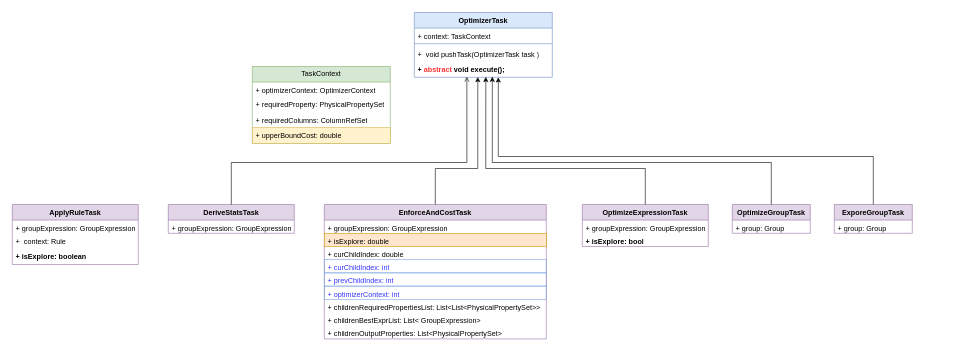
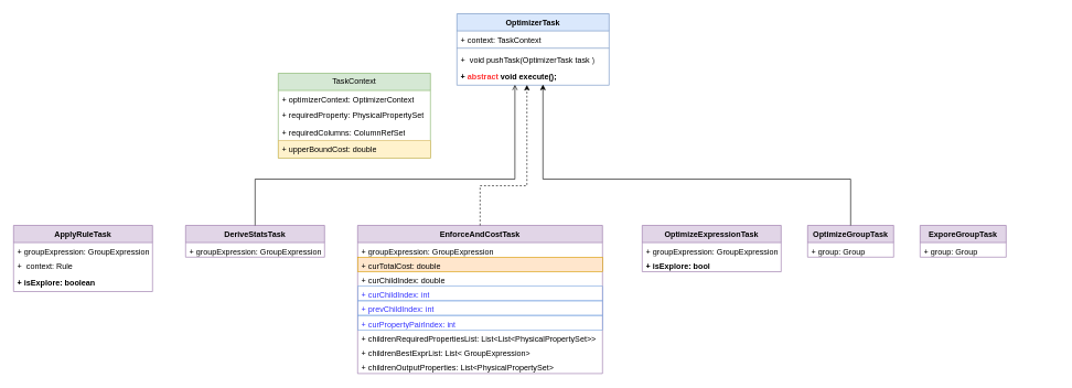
  <mxCell id="0" />
  <mxCell id="1" parent="0" />
  <mxCell id="2" value="TaskContext" style="swimlane;fontStyle=0;childLayout=stackLayout;horizontal=1;startSize=26;fillColor=#d5e8d4;horizontalStack=0;resizeParent=1;resizeParentMax=0;resizeLast=0;collapsible=1;marginBottom=0;whiteSpace=wrap;html=1;strokeColor=#82b366;" vertex="1" parent="1"><mxGeometry x="420" y="110" width="230" height="128" as="geometry" /></mxCell>
  <mxCell id="3" value="+&amp;nbsp;optimizerContext&lt;span style=&quot;background-color: initial;&quot;&gt;:&amp;nbsp;&lt;/span&gt;OptimizerContext" style="text;strokeColor=none;fillColor=none;align=left;verticalAlign=top;spacingLeft=4;spacingRight=4;overflow=hidden;rotatable=0;points=[[0,0.5],[1,0.5]];portConstraint=eastwest;whiteSpace=wrap;html=1;" vertex="1" parent="2"><mxGeometry y="26" width="230" height="24" as="geometry" /></mxCell>
  <mxCell id="4" value="+&amp;nbsp;requiredProperty&lt;span style=&quot;background-color: initial;&quot;&gt;:&amp;nbsp;&lt;/span&gt;PhysicalPropertySet" style="text;strokeColor=none;fillColor=none;align=left;verticalAlign=top;spacingLeft=4;spacingRight=4;overflow=hidden;rotatable=0;points=[[0,0.5],[1,0.5]];portConstraint=eastwest;whiteSpace=wrap;html=1;" vertex="1" parent="2"><mxGeometry y="50" width="230" height="26" as="geometry" /></mxCell>
  <mxCell id="5" value="+&amp;nbsp;requiredColumns&lt;span style=&quot;background-color: initial;&quot;&gt;:&amp;nbsp;&lt;/span&gt;ColumnRefSet" style="text;strokeColor=none;fillColor=none;align=left;verticalAlign=top;spacingLeft=4;spacingRight=4;overflow=hidden;rotatable=0;points=[[0,0.5],[1,0.5]];portConstraint=eastwest;whiteSpace=wrap;html=1;" vertex="1" parent="2"><mxGeometry y="76" width="230" height="26" as="geometry" /></mxCell>
  <mxCell id="6" value="+&amp;nbsp;upperBoundCost&lt;span style=&quot;background-color: initial;&quot;&gt;:&amp;nbsp;&lt;/span&gt;double" style="text;strokeColor=#d6b656;fillColor=#fff2cc;align=left;verticalAlign=top;spacingLeft=4;spacingRight=4;overflow=hidden;rotatable=0;points=[[0,0.5],[1,0.5]];portConstraint=eastwest;whiteSpace=wrap;html=1;" vertex="1" parent="2"><mxGeometry y="102" width="230" height="26" as="geometry" /></mxCell>
  <mxCell id="7" value="OptimizerTask" style="swimlane;fontStyle=1;align=center;verticalAlign=top;childLayout=stackLayout;horizontal=1;startSize=26;horizontalStack=0;resizeParent=1;resizeParentMax=0;resizeLast=0;collapsible=1;marginBottom=0;whiteSpace=wrap;html=1;fillColor=#dae8fc;strokeColor=#6c8ebf;" vertex="1" parent="1"><mxGeometry x="690" y="20" width="230" height="108" as="geometry" /></mxCell>
  <mxCell id="8" value="+&amp;nbsp;context:&amp;nbsp;TaskContext" style="text;strokeColor=none;fillColor=none;align=left;verticalAlign=top;spacingLeft=4;spacingRight=4;overflow=hidden;rotatable=0;points=[[0,0.5],[1,0.5]];portConstraint=eastwest;whiteSpace=wrap;html=1;" vertex="1" parent="7"><mxGeometry y="26" width="230" height="22" as="geometry" /></mxCell>
  <mxCell id="9" value="" style="line;strokeWidth=1;fillColor=none;align=left;verticalAlign=middle;spacingTop=-1;spacingLeft=3;spacingRight=3;rotatable=0;labelPosition=right;points=[];portConstraint=eastwest;strokeColor=inherit;" vertex="1" parent="7"><mxGeometry y="48" width="230" height="8" as="geometry" /></mxCell>
  <mxCell id="10" value="+&amp;nbsp; void pushTask(OptimizerTask task )" style="text;strokeColor=none;fillColor=none;align=left;verticalAlign=top;spacingLeft=4;spacingRight=4;overflow=hidden;rotatable=0;points=[[0,0.5],[1,0.5]];portConstraint=eastwest;whiteSpace=wrap;html=1;" vertex="1" parent="7"><mxGeometry y="56" width="230" height="26" as="geometry" /></mxCell>
  <mxCell id="11" value="&lt;b&gt;+ &lt;font color=&quot;#ff3333&quot;&gt;abstract&lt;/font&gt; void&amp;nbsp;execute();&amp;nbsp;&lt;/b&gt;" style="text;strokeColor=none;fillColor=none;align=left;verticalAlign=top;spacingLeft=4;spacingRight=4;overflow=hidden;rotatable=0;points=[[0,0.5],[1,0.5]];portConstraint=eastwest;whiteSpace=wrap;html=1;" vertex="1" parent="7"><mxGeometry y="82" width="230" height="26" as="geometry" /></mxCell>
  <mxCell id="12" value="ApplyRuleTask" style="swimlane;fontStyle=1;align=center;verticalAlign=top;childLayout=stackLayout;horizontal=1;startSize=26;horizontalStack=0;resizeParent=1;resizeParentMax=0;resizeLast=0;collapsible=1;marginBottom=0;whiteSpace=wrap;html=1;fillColor=#e1d5e7;strokeColor=#9673a6;" vertex="1" parent="1"><mxGeometry x="20" y="340" width="210" height="100" as="geometry" /></mxCell>
  <mxCell id="13" value="+ groupExpression:&amp;nbsp;GroupExpression" style="text;strokeColor=none;fillColor=none;align=left;verticalAlign=top;spacingLeft=4;spacingRight=4;overflow=hidden;rotatable=0;points=[[0,0.5],[1,0.5]];portConstraint=eastwest;whiteSpace=wrap;html=1;" vertex="1" parent="12"><mxGeometry y="26" width="210" height="22" as="geometry" /></mxCell>
  <mxCell id="14" value="+&amp;nbsp; context: Rule" style="text;strokeColor=none;fillColor=none;align=left;verticalAlign=top;spacingLeft=4;spacingRight=4;overflow=hidden;rotatable=0;points=[[0,0.5],[1,0.5]];portConstraint=eastwest;whiteSpace=wrap;html=1;" vertex="1" parent="12"><mxGeometry y="48" width="210" height="26" as="geometry" /></mxCell>
  <mxCell id="15" value="&lt;b&gt;+&amp;nbsp;isExplore: boolean&lt;/b&gt;" style="text;strokeColor=none;fillColor=none;align=left;verticalAlign=top;spacingLeft=4;spacingRight=4;overflow=hidden;rotatable=0;points=[[0,0.5],[1,0.5]];portConstraint=eastwest;whiteSpace=wrap;html=1;" vertex="1" parent="12"><mxGeometry y="74" width="210" height="26" as="geometry" /></mxCell>
  <mxCell id="16" style="edgeStyle=orthogonalEdgeStyle;rounded=0;orthogonalLoop=1;jettySize=auto;html=1;exitX=1;exitY=0.5;exitDx=0;exitDy=0;" edge="1" parent="12" source="14" target="14"><mxGeometry relative="1" as="geometry" /></mxCell>
  <mxCell id="17" value="DeriveStatsTask" style="swimlane;fontStyle=1;align=center;verticalAlign=top;childLayout=stackLayout;horizontal=1;startSize=26;horizontalStack=0;resizeParent=1;resizeParentMax=0;resizeLast=0;collapsible=1;marginBottom=0;whiteSpace=wrap;html=1;fillColor=#e1d5e7;strokeColor=#9673a6;" vertex="1" parent="1"><mxGeometry x="280" y="340" width="210" height="48" as="geometry" /></mxCell>
  <mxCell id="18" value="+ groupExpression:&amp;nbsp;GroupExpression" style="text;strokeColor=none;fillColor=none;align=left;verticalAlign=top;spacingLeft=4;spacingRight=4;overflow=hidden;rotatable=0;points=[[0,0.5],[1,0.5]];portConstraint=eastwest;whiteSpace=wrap;html=1;" vertex="1" parent="17"><mxGeometry y="26" width="210" height="22" as="geometry" /></mxCell>
  <mxCell id="19" style="edgeStyle=orthogonalEdgeStyle;rounded=0;orthogonalLoop=1;jettySize=auto;html=1;exitX=1;exitY=0.5;exitDx=0;exitDy=0;" edge="1" parent="17"><mxGeometry relative="1" as="geometry"><mxPoint x="220.0" y="61.0" as="sourcePoint" /><mxPoint x="220.0" y="61.0" as="targetPoint" /></mxGeometry></mxCell>
  <mxCell id="20" value="EnforceAndCostTask" style="swimlane;fontStyle=1;align=center;verticalAlign=top;childLayout=stackLayout;horizontal=1;startSize=26;horizontalStack=0;resizeParent=1;resizeParentMax=0;resizeLast=0;collapsible=1;marginBottom=0;whiteSpace=wrap;html=1;fillColor=#e1d5e7;strokeColor=#9673a6;" vertex="1" parent="1"><mxGeometry x="540" y="340" width="370" height="224" as="geometry" /></mxCell>
  <mxCell id="21" value="+ groupExpression:&amp;nbsp;GroupExpression" style="text;strokeColor=none;fillColor=none;align=left;verticalAlign=top;spacingLeft=4;spacingRight=4;overflow=hidden;rotatable=0;points=[[0,0.5],[1,0.5]];portConstraint=eastwest;whiteSpace=wrap;html=1;" vertex="1" parent="20"><mxGeometry y="26" width="370" height="22" as="geometry" /></mxCell>
  <mxCell id="22" style="edgeStyle=orthogonalEdgeStyle;rounded=0;orthogonalLoop=1;jettySize=auto;html=1;exitX=1;exitY=0.5;exitDx=0;exitDy=0;" edge="1" parent="20"><mxGeometry relative="1" as="geometry"><mxPoint x="220.0" y="61.0" as="sourcePoint" /><mxPoint x="220.0" y="61.0" as="targetPoint" /></mxGeometry></mxCell>
- <mxCell id="23" value="+&amp;nbsp;isExplore&lt;span style=&quot;background-color: initial;&quot;&gt;:&amp;nbsp;double&lt;/span&gt;" style="text;strokeColor=#d79b00;fillColor=#ffe6cc;align=left;verticalAlign=top;spacingLeft=4;spacingRight=4;overflow=hidden;rotatable=0;points=[[0,0.5],[1,0.5]];portConstraint=eastwest;whiteSpace=wrap;html=1;" vertex="1" parent="20"><mxGeometry y="48" width="370" height="22" as="geometry" /></mxCell>
+ <mxCell id="23" value="+&amp;nbsp;curTotalCost&lt;span style=&quot;background-color: initial;&quot;&gt;:&amp;nbsp;double&lt;/span&gt;" style="text;strokeColor=#d79b00;fillColor=#ffe6cc;align=left;verticalAlign=top;spacingLeft=4;spacingRight=4;overflow=hidden;rotatable=0;points=[[0,0.5],[1,0.5]];portConstraint=eastwest;whiteSpace=wrap;html=1;" vertex="1" parent="20"><mxGeometry y="48" width="370" height="22" as="geometry" /></mxCell>
  <mxCell id="24" value="+&amp;nbsp;curChildIndex&lt;span style=&quot;background-color: initial;&quot;&gt;:&amp;nbsp;double&lt;/span&gt;" style="text;strokeColor=none;fillColor=none;align=left;verticalAlign=top;spacingLeft=4;spacingRight=4;overflow=hidden;rotatable=0;points=[[0,0.5],[1,0.5]];portConstraint=eastwest;whiteSpace=wrap;html=1;" vertex="1" parent="20"><mxGeometry y="70" width="370" height="22" as="geometry" /></mxCell>
  <mxCell id="25" value="&lt;font color=&quot;#3333ff&quot;&gt;+&amp;nbsp;curChildIndex&lt;span style=&quot;background-color: initial;&quot;&gt;:&amp;nbsp;int&lt;/span&gt;&lt;/font&gt;" style="text;strokeColor=#7EA6E0;fillColor=none;align=left;verticalAlign=top;spacingLeft=4;spacingRight=4;overflow=hidden;rotatable=0;points=[[0,0.5],[1,0.5]];portConstraint=eastwest;whiteSpace=wrap;html=1;" vertex="1" parent="20"><mxGeometry y="92" width="370" height="22" as="geometry" /></mxCell>
  <mxCell id="26" value="&lt;font color=&quot;#3333ff&quot;&gt;+ prevChildIndex&lt;span style=&quot;background-color: initial;&quot;&gt;:&amp;nbsp;int&lt;/span&gt;&lt;/font&gt;" style="text;strokeColor=#7EA6E0;fillColor=none;align=left;verticalAlign=top;spacingLeft=4;spacingRight=4;overflow=hidden;rotatable=0;points=[[0,0.5],[1,0.5]];portConstraint=eastwest;whiteSpace=wrap;html=1;" vertex="1" parent="20"><mxGeometry y="114" width="370" height="22" as="geometry" /></mxCell>
- <mxCell id="27" value="&lt;font color=&quot;#3333ff&quot;&gt;+&amp;nbsp;optimizerContext&lt;span style=&quot;background-color: initial;&quot;&gt;:&amp;nbsp;int&lt;/span&gt;&lt;/font&gt;" style="text;strokeColor=#7EA6E0;fillColor=none;align=left;verticalAlign=top;spacingLeft=4;spacingRight=4;overflow=hidden;rotatable=0;points=[[0,0.5],[1,0.5]];portConstraint=eastwest;whiteSpace=wrap;html=1;" vertex="1" parent="20"><mxGeometry y="136" width="370" height="22" as="geometry" /></mxCell>
+ <mxCell id="27" value="&lt;font color=&quot;#3333ff&quot;&gt;+&amp;nbsp;curPropertyPairIndex&lt;span style=&quot;background-color: initial;&quot;&gt;:&amp;nbsp;int&lt;/span&gt;&lt;/font&gt;" style="text;strokeColor=#7EA6E0;fillColor=none;align=left;verticalAlign=top;spacingLeft=4;spacingRight=4;overflow=hidden;rotatable=0;points=[[0,0.5],[1,0.5]];portConstraint=eastwest;whiteSpace=wrap;html=1;" vertex="1" parent="20"><mxGeometry y="136" width="370" height="22" as="geometry" /></mxCell>
  <mxCell id="28" value="+&amp;nbsp;childrenRequiredPropertiesList&lt;span style=&quot;background-color: initial;&quot;&gt;:&amp;nbsp;List&amp;lt;List&amp;lt;&lt;/span&gt;PhysicalPropertySet&amp;gt;&amp;gt;" style="text;strokeColor=none;fillColor=none;align=left;verticalAlign=top;spacingLeft=4;spacingRight=4;overflow=hidden;rotatable=0;points=[[0,0.5],[1,0.5]];portConstraint=eastwest;whiteSpace=wrap;html=1;" vertex="1" parent="20"><mxGeometry y="158" width="370" height="22" as="geometry" /></mxCell>
  <mxCell id="29" value="+&amp;nbsp;childrenBestExprList&lt;span style=&quot;background-color: initial;&quot;&gt;: List&amp;lt;&lt;/span&gt;&amp;nbsp;GroupExpression&lt;span style=&quot;background-color: initial;&quot;&gt;&amp;gt;&lt;/span&gt;" style="text;strokeColor=none;fillColor=none;align=left;verticalAlign=top;spacingLeft=4;spacingRight=4;overflow=hidden;rotatable=0;points=[[0,0.5],[1,0.5]];portConstraint=eastwest;whiteSpace=wrap;html=1;" vertex="1" parent="20"><mxGeometry y="180" width="370" height="22" as="geometry" /></mxCell>
  <mxCell id="30" value="+&amp;nbsp;childrenOutputProperties&lt;span style=&quot;background-color: initial;&quot;&gt;:&amp;nbsp;List&amp;lt;&lt;/span&gt;&lt;span style=&quot;background-color: initial;&quot;&gt;PhysicalPropertySet&amp;gt;&lt;/span&gt;" style="text;strokeColor=none;fillColor=none;align=left;verticalAlign=top;spacingLeft=4;spacingRight=4;overflow=hidden;rotatable=0;points=[[0,0.5],[1,0.5]];portConstraint=eastwest;whiteSpace=wrap;html=1;" vertex="1" parent="20"><mxGeometry y="202" width="370" height="22" as="geometry" /></mxCell>
  <mxCell id="31" value="ExporeGroupTask" style="swimlane;fontStyle=1;align=center;verticalAlign=top;childLayout=stackLayout;horizontal=1;startSize=26;horizontalStack=0;resizeParent=1;resizeParentMax=0;resizeLast=0;collapsible=1;marginBottom=0;whiteSpace=wrap;html=1;fillColor=#e1d5e7;strokeColor=#9673a6;" vertex="1" parent="1"><mxGeometry x="1390" y="340" width="130" height="48" as="geometry" /></mxCell>
  <mxCell id="32" value="+ group:&amp;nbsp;Group" style="text;strokeColor=none;fillColor=none;align=left;verticalAlign=top;spacingLeft=4;spacingRight=4;overflow=hidden;rotatable=0;points=[[0,0.5],[1,0.5]];portConstraint=eastwest;whiteSpace=wrap;html=1;" vertex="1" parent="31"><mxGeometry y="26" width="130" height="22" as="geometry" /></mxCell>
  <mxCell id="33" style="edgeStyle=orthogonalEdgeStyle;rounded=0;orthogonalLoop=1;jettySize=auto;html=1;exitX=1;exitY=0.5;exitDx=0;exitDy=0;" edge="1" parent="31"><mxGeometry relative="1" as="geometry"><mxPoint x="220.0" y="61.0" as="sourcePoint" /><mxPoint x="220.0" y="61.0" as="targetPoint" /></mxGeometry></mxCell>
  <mxCell id="34" value="OptimizeExpressionTask" style="swimlane;fontStyle=1;align=center;verticalAlign=top;childLayout=stackLayout;horizontal=1;startSize=26;horizontalStack=0;resizeParent=1;resizeParentMax=0;resizeLast=0;collapsible=1;marginBottom=0;whiteSpace=wrap;html=1;fillColor=#e1d5e7;strokeColor=#9673a6;" vertex="1" parent="1"><mxGeometry x="970" y="340" width="210" height="70" as="geometry" /></mxCell>
  <mxCell id="35" style="edgeStyle=orthogonalEdgeStyle;rounded=0;orthogonalLoop=1;jettySize=auto;html=1;exitX=1;exitY=0.5;exitDx=0;exitDy=0;" edge="1" parent="34"><mxGeometry relative="1" as="geometry"><mxPoint x="220.0" y="61.0" as="sourcePoint" /><mxPoint x="220.0" y="61.0" as="targetPoint" /></mxGeometry></mxCell>
  <mxCell id="36" value="+ groupExpression:&amp;nbsp;GroupExpression" style="text;strokeColor=none;fillColor=none;align=left;verticalAlign=top;spacingLeft=4;spacingRight=4;overflow=hidden;rotatable=0;points=[[0,0.5],[1,0.5]];portConstraint=eastwest;whiteSpace=wrap;html=1;" vertex="1" parent="34"><mxGeometry y="26" width="210" height="22" as="geometry" /></mxCell>
  <mxCell id="37" value="&lt;b&gt;+ isExplore:&amp;nbsp;bool&lt;/b&gt;" style="text;strokeColor=none;fillColor=none;align=left;verticalAlign=top;spacingLeft=4;spacingRight=4;overflow=hidden;rotatable=0;points=[[0,0.5],[1,0.5]];portConstraint=eastwest;whiteSpace=wrap;html=1;" vertex="1" parent="34"><mxGeometry y="48" width="210" height="22" as="geometry" /></mxCell>
  <mxCell id="38" value="OptimizeGroupTask" style="swimlane;fontStyle=1;align=center;verticalAlign=top;childLayout=stackLayout;horizontal=1;startSize=26;horizontalStack=0;resizeParent=1;resizeParentMax=0;resizeLast=0;collapsible=1;marginBottom=0;whiteSpace=wrap;html=1;fillColor=#e1d5e7;strokeColor=#9673a6;" vertex="1" parent="1"><mxGeometry x="1220" y="340" width="130" height="48" as="geometry" /></mxCell>
  <mxCell id="39" value="+ group:&amp;nbsp;Group" style="text;strokeColor=none;fillColor=none;align=left;verticalAlign=top;spacingLeft=4;spacingRight=4;overflow=hidden;rotatable=0;points=[[0,0.5],[1,0.5]];portConstraint=eastwest;whiteSpace=wrap;html=1;" vertex="1" parent="38"><mxGeometry y="26" width="130" height="22" as="geometry" /></mxCell>
  <mxCell id="40" style="edgeStyle=orthogonalEdgeStyle;rounded=0;orthogonalLoop=1;jettySize=auto;html=1;exitX=1;exitY=0.5;exitDx=0;exitDy=0;" edge="1" parent="38"><mxGeometry relative="1" as="geometry"><mxPoint x="220.0" y="61.0" as="sourcePoint" /><mxPoint x="220.0" y="61.0" as="targetPoint" /></mxGeometry></mxCell>
  <mxCell id="41" style="edgeStyle=orthogonalEdgeStyle;rounded=0;orthogonalLoop=1;jettySize=auto;html=1;exitX=0.5;exitY=0;exitDx=0;exitDy=0;entryX=0.381;entryY=0.973;entryDx=0;entryDy=0;entryPerimeter=0;endArrow=open;" edge="1" parent="1" source="17" target="11"><mxGeometry relative="1" as="geometry"><Array as="points"><mxPoint x="385" y="270" /><mxPoint x="778" y="270" /></Array></mxGeometry></mxCell>
- <mxCell id="42" style="edgeStyle=orthogonalEdgeStyle;rounded=0;orthogonalLoop=1;jettySize=auto;html=1;exitX=0.5;exitY=0;exitDx=0;exitDy=0;entryX=0.46;entryY=0.979;entryDx=0;entryDy=0;entryPerimeter=0;" edge="1" parent="1" source="20" target="11"><mxGeometry relative="1" as="geometry"><Array as="points"><mxPoint x="725" y="280" /><mxPoint x="796" y="280" /></Array></mxGeometry></mxCell>
- <mxCell id="43" style="edgeStyle=orthogonalEdgeStyle;rounded=0;orthogonalLoop=1;jettySize=auto;html=1;exitX=0.5;exitY=0;exitDx=0;exitDy=0;entryX=0.518;entryY=0.973;entryDx=0;entryDy=0;entryPerimeter=0;" edge="1" parent="1" source="34" target="11"><mxGeometry relative="1" as="geometry"><Array as="points"><mxPoint x="1075" y="280" /><mxPoint x="809" y="280" /></Array></mxGeometry></mxCell>
+ <mxCell id="42" style="edgeStyle=orthogonalEdgeStyle;rounded=0;orthogonalLoop=1;jettySize=auto;html=1;exitX=0.5;exitY=0;exitDx=0;exitDy=0;entryX=0.46;entryY=0.979;entryDx=0;entryDy=0;entryPerimeter=0;dashed=1;" edge="1" parent="1" source="20" target="11"><mxGeometry relative="1" as="geometry"><Array as="points"><mxPoint x="725" y="280" /><mxPoint x="796" y="280" /></Array></mxGeometry></mxCell>
  <mxCell id="44" style="edgeStyle=orthogonalEdgeStyle;rounded=0;orthogonalLoop=1;jettySize=auto;html=1;exitX=0.5;exitY=0;exitDx=0;exitDy=0;" edge="1" parent="1" source="38"><mxGeometry relative="1" as="geometry"><mxPoint x="820" y="127" as="targetPoint" /><Array as="points"><mxPoint x="1285" y="270" /><mxPoint x="820" y="270" /><mxPoint x="820" y="127" /></Array></mxGeometry></mxCell>
- <mxCell id="45" style="edgeStyle=orthogonalEdgeStyle;rounded=0;orthogonalLoop=1;jettySize=auto;html=1;exitX=0.5;exitY=0;exitDx=0;exitDy=0;" edge="1" parent="1" source="31" target="11"><mxGeometry relative="1" as="geometry"><Array as="points"><mxPoint x="1455" y="260" /><mxPoint x="830" y="260" /></Array></mxGeometry></mxCell>
